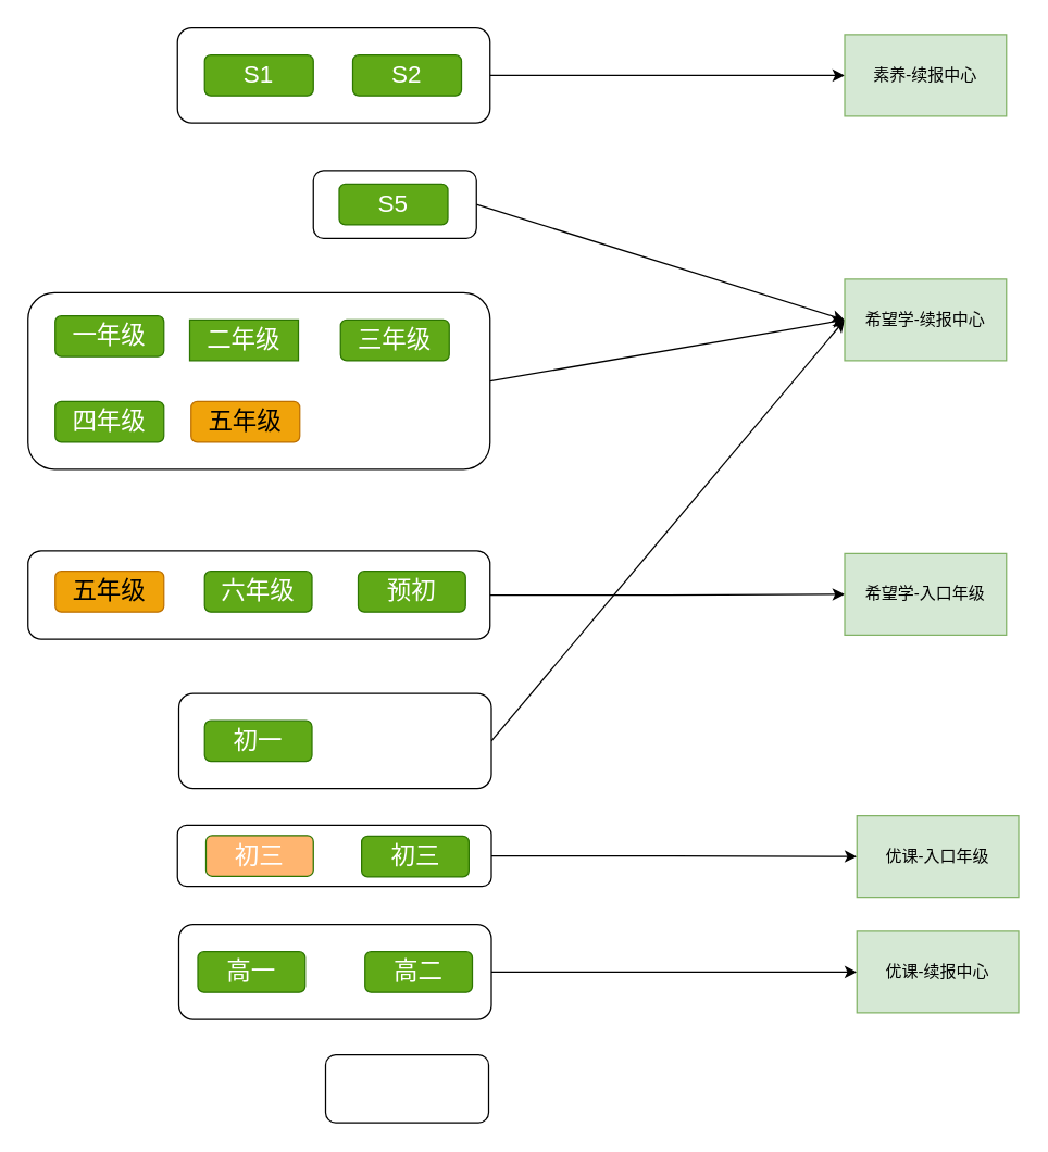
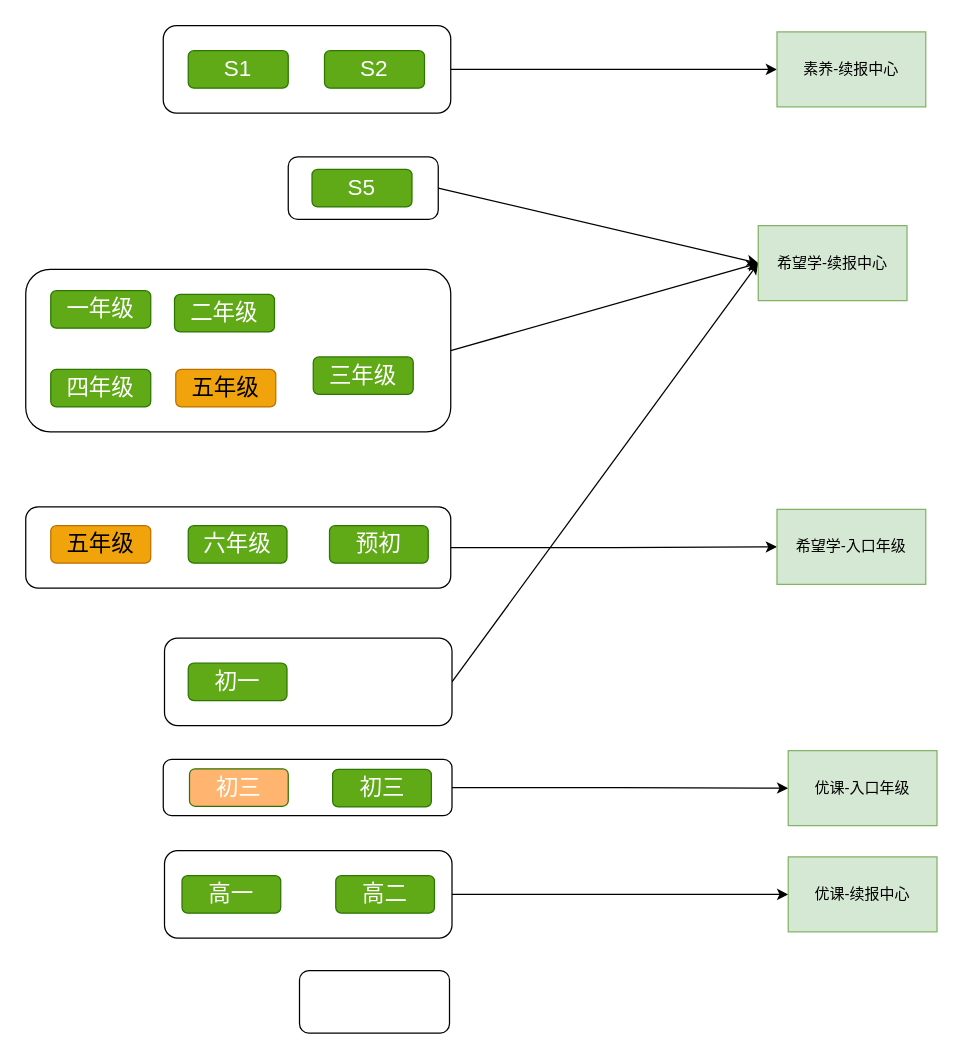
  <mxCell id="0" />
  <mxCell id="1" parent="0" />
  <mxCell id="2" value="" style="rounded=1;whiteSpace=wrap;html=1;" parent="1" vertex="1"><mxGeometry x="239" y="776" width="120" height="50" as="geometry" /></mxCell>
  <mxCell id="3" style="edgeStyle=orthogonalEdgeStyle;rounded=0;orthogonalLoop=1;jettySize=auto;html=1;exitX=1;exitY=0.5;exitDx=0;exitDy=0;" parent="1" source="4" target="20" edge="1"><mxGeometry relative="1" as="geometry" /></mxCell>
  <mxCell id="4" value="" style="rounded=1;whiteSpace=wrap;html=1;" parent="1" vertex="1"><mxGeometry x="130" y="607" width="231" height="45" as="geometry" /></mxCell>
  <mxCell id="5" style="edgeStyle=orthogonalEdgeStyle;rounded=0;orthogonalLoop=1;jettySize=auto;html=1;exitX=1;exitY=0.5;exitDx=0;exitDy=0;" parent="1" source="6" target="18" edge="1"><mxGeometry relative="1" as="geometry" /></mxCell>
  <mxCell id="6" value="" style="rounded=1;whiteSpace=wrap;html=1;" parent="1" vertex="1"><mxGeometry x="131" y="680" width="230" height="70" as="geometry" /></mxCell>
  <mxCell id="7" style="rounded=0;orthogonalLoop=1;jettySize=auto;html=1;exitX=1;exitY=0.5;exitDx=0;exitDy=0;entryX=0;entryY=0.5;entryDx=0;entryDy=0;" parent="1" source="8" target="17" edge="1"><mxGeometry relative="1" as="geometry" /></mxCell>
  <mxCell id="8" value="" style="rounded=1;whiteSpace=wrap;html=1;" parent="1" vertex="1"><mxGeometry x="131" y="510" width="230" height="70" as="geometry" /></mxCell>
  <mxCell id="9" style="edgeStyle=orthogonalEdgeStyle;rounded=0;orthogonalLoop=1;jettySize=auto;html=1;exitX=1;exitY=0.5;exitDx=0;exitDy=0;entryX=0;entryY=0.5;entryDx=0;entryDy=0;" parent="1" source="10" target="19" edge="1"><mxGeometry relative="1" as="geometry" /></mxCell>
  <mxCell id="10" value="" style="rounded=1;whiteSpace=wrap;html=1;" parent="1" vertex="1"><mxGeometry x="20" y="405" width="340" height="65" as="geometry" /></mxCell>
  <mxCell id="11" style="rounded=0;orthogonalLoop=1;jettySize=auto;html=1;exitX=1;exitY=0.5;exitDx=0;exitDy=0;entryX=0;entryY=0.5;entryDx=0;entryDy=0;" parent="1" source="12" target="17" edge="1"><mxGeometry relative="1" as="geometry" /></mxCell>
  <mxCell id="12" value="" style="rounded=1;whiteSpace=wrap;html=1;" parent="1" vertex="1"><mxGeometry x="230" y="125" width="120" height="50" as="geometry" /></mxCell>
  <mxCell id="13" style="rounded=0;orthogonalLoop=1;jettySize=auto;html=1;exitX=1;exitY=0.5;exitDx=0;exitDy=0;entryX=0;entryY=0.5;entryDx=0;entryDy=0;" parent="1" source="14" target="17" edge="1"><mxGeometry relative="1" as="geometry" /></mxCell>
  <mxCell id="14" value="" style="rounded=1;whiteSpace=wrap;html=1;" parent="1" vertex="1"><mxGeometry x="20" y="215" width="340" height="130" as="geometry" /></mxCell>
  <mxCell id="15" style="edgeStyle=orthogonalEdgeStyle;rounded=0;orthogonalLoop=1;jettySize=auto;html=1;exitX=1;exitY=0.5;exitDx=0;exitDy=0;" parent="1" source="16" target="22" edge="1"><mxGeometry relative="1" as="geometry" /></mxCell>
  <mxCell id="16" value="" style="rounded=1;whiteSpace=wrap;html=1;" parent="1" vertex="1"><mxGeometry x="130" y="20" width="230" height="70" as="geometry" /></mxCell>
- <mxCell id="17" value="希望学-续报中心" style="rounded=0;whiteSpace=wrap;html=1;fillColor=#d5e8d4;strokeColor=#82b366;" parent="1" vertex="1"><mxGeometry x="621" y="205" width="119" height="60" as="geometry" /></mxCell>
+ <mxCell id="17" value="希望学-续报中心" style="rounded=0;whiteSpace=wrap;html=1;fillColor=#d5e8d4;strokeColor=#82b366;" parent="1" vertex="1"><mxGeometry x="606" y="180" width="119" height="60" as="geometry" /></mxCell>
  <mxCell id="18" value="优课-续报中心" style="rounded=0;whiteSpace=wrap;html=1;fillColor=#d5e8d4;strokeColor=#82b366;" parent="1" vertex="1"><mxGeometry x="630" y="685" width="119" height="60" as="geometry" /></mxCell>
  <mxCell id="19" value="希望学-入口年级" style="rounded=0;whiteSpace=wrap;html=1;fillColor=#d5e8d4;strokeColor=#82b366;" parent="1" vertex="1"><mxGeometry x="621" y="407" width="119" height="60" as="geometry" /></mxCell>
  <mxCell id="20" value="优课-入口年级" style="rounded=0;whiteSpace=wrap;html=1;fillColor=#d5e8d4;strokeColor=#82b366;" parent="1" vertex="1"><mxGeometry x="630" y="600" width="119" height="60" as="geometry" /></mxCell>
  <mxCell id="21" style="edgeStyle=orthogonalEdgeStyle;rounded=0;orthogonalLoop=1;jettySize=auto;html=1;exitX=0.5;exitY=1;exitDx=0;exitDy=0;" parent="1" source="20" target="20" edge="1"><mxGeometry relative="1" as="geometry" /></mxCell>
  <mxCell id="22" value="素养-续报中心" style="rounded=0;whiteSpace=wrap;html=1;fillColor=#d5e8d4;strokeColor=#82b366;" parent="1" vertex="1"><mxGeometry x="621" y="25" width="119" height="60" as="geometry" /></mxCell>
  <mxCell id="23" value="&lt;font style=&quot;font-size: 18px;&quot;&gt;S1&lt;/font&gt;" style="rounded=1;whiteSpace=wrap;html=1;fillColor=#60a917;fontColor=#ffffff;strokeColor=#2D7600;" parent="1" vertex="1"><mxGeometry x="150" y="40" width="80" height="30" as="geometry" /></mxCell>
  <mxCell id="24" value="&lt;font style=&quot;font-size: 18px;&quot;&gt;S2&lt;/font&gt;" style="rounded=1;whiteSpace=wrap;html=1;fillColor=#60a917;fontColor=#ffffff;strokeColor=#2D7600;" parent="1" vertex="1"><mxGeometry x="259" y="40" width="80" height="30" as="geometry" /></mxCell>
  <mxCell id="25" value="&lt;font style=&quot;font-size: 18px;&quot;&gt;S5&lt;/font&gt;" style="rounded=1;whiteSpace=wrap;html=1;fillColor=#60a917;fontColor=#ffffff;strokeColor=#2D7600;" parent="1" vertex="1"><mxGeometry x="249" y="135" width="80" height="30" as="geometry" /></mxCell>
  <mxCell id="26" value="&lt;span style=&quot;font-size: 18px;&quot;&gt;一年级&lt;/span&gt;" style="rounded=1;whiteSpace=wrap;html=1;fillColor=#60a917;fontColor=#ffffff;strokeColor=#2D7600;" parent="1" vertex="1"><mxGeometry x="40" y="232" width="80" height="30" as="geometry" /></mxCell>
- <mxCell id="27" value="&lt;span style=&quot;font-size: 18px;&quot;&gt;二年级&lt;/span&gt;" style="whiteSpace=wrap;html=1;fillColor=#60a917;fontColor=#ffffff;strokeColor=#2D7600;rounded=0;" parent="1" vertex="1"><mxGeometry x="139" y="235" width="80" height="30" as="geometry" /></mxCell>
- <mxCell id="28" value="&lt;span style=&quot;font-size: 18px;&quot;&gt;三年级&lt;/span&gt;" style="rounded=1;whiteSpace=wrap;html=1;fillColor=#60a917;fontColor=#ffffff;strokeColor=#2D7600;" parent="1" vertex="1"><mxGeometry x="250" y="235" width="80" height="30" as="geometry" /></mxCell>
+ <mxCell id="27" value="&lt;span style=&quot;font-size: 18px;&quot;&gt;二年级&lt;/span&gt;" style="rounded=1;whiteSpace=wrap;html=1;fillColor=#60a917;fontColor=#ffffff;strokeColor=#2D7600;" parent="1" vertex="1"><mxGeometry x="139" y="235" width="80" height="30" as="geometry" /></mxCell>
+ <mxCell id="28" value="&lt;span style=&quot;font-size: 18px;&quot;&gt;三年级&lt;/span&gt;" style="rounded=1;whiteSpace=wrap;html=1;fillColor=#60a917;fontColor=#ffffff;strokeColor=#2D7600;" parent="1" vertex="1"><mxGeometry x="250" y="285" width="80" height="30" as="geometry" /></mxCell>
  <mxCell id="29" value="&lt;span style=&quot;font-size: 18px;&quot;&gt;四年级&lt;/span&gt;" style="rounded=1;whiteSpace=wrap;html=1;fillColor=#60a917;fontColor=#ffffff;strokeColor=#2D7600;" parent="1" vertex="1"><mxGeometry x="40" y="295" width="80" height="30" as="geometry" /></mxCell>
  <mxCell id="30" value="&lt;span style=&quot;font-size: 18px;&quot;&gt;五年级&lt;/span&gt;" style="rounded=1;whiteSpace=wrap;html=1;fillColor=#f0a30a;fontColor=#000000;strokeColor=#BD7000;" parent="1" vertex="1"><mxGeometry x="140" y="295" width="80" height="30" as="geometry" /></mxCell>
  <mxCell id="31" value="&lt;span style=&quot;font-size: 18px;&quot;&gt;六年级&lt;/span&gt;" style="rounded=1;whiteSpace=wrap;html=1;fillColor=#60a917;fontColor=#ffffff;strokeColor=#2D7600;" parent="1" vertex="1"><mxGeometry x="150" y="420" width="79" height="30" as="geometry" /></mxCell>
  <mxCell id="32" value="&lt;span style=&quot;font-size: 18px;&quot;&gt;预初&lt;/span&gt;" style="rounded=1;whiteSpace=wrap;html=1;fillColor=#60a917;fontColor=#ffffff;strokeColor=#2D7600;" parent="1" vertex="1"><mxGeometry x="263" y="420" width="79" height="30" as="geometry" /></mxCell>
  <mxCell id="33" value="&lt;span style=&quot;font-size: 18px;&quot;&gt;初一&lt;/span&gt;" style="rounded=1;whiteSpace=wrap;html=1;fillColor=#60a917;fontColor=#ffffff;strokeColor=#2D7600;" parent="1" vertex="1"><mxGeometry x="150" y="530" width="79" height="30" as="geometry" /></mxCell>
  <mxCell id="34" style="edgeStyle=orthogonalEdgeStyle;rounded=0;orthogonalLoop=1;jettySize=auto;html=1;exitX=0.5;exitY=1;exitDx=0;exitDy=0;" parent="1" source="33" target="33" edge="1"><mxGeometry relative="1" as="geometry" /></mxCell>
  <mxCell id="35" value="&lt;span style=&quot;font-size: 18px;&quot;&gt;初三&lt;/span&gt;" style="rounded=1;whiteSpace=wrap;html=1;fillColor=#60a917;fontColor=#ffffff;strokeColor=#2D7600;" parent="1" vertex="1"><mxGeometry x="265.5" y="615" width="79" height="30" as="geometry" /></mxCell>
  <mxCell id="36" value="&lt;span style=&quot;font-size: 18px;&quot;&gt;高一&lt;/span&gt;" style="rounded=1;whiteSpace=wrap;html=1;fillColor=#60a917;fontColor=#ffffff;strokeColor=#2D7600;" parent="1" vertex="1"><mxGeometry x="145" y="700" width="79" height="30" as="geometry" /></mxCell>
  <mxCell id="37" value="&lt;span style=&quot;font-size: 18px;&quot;&gt;高二&lt;/span&gt;" style="rounded=1;whiteSpace=wrap;html=1;fillColor=#60a917;fontColor=#ffffff;strokeColor=#2D7600;" parent="1" vertex="1"><mxGeometry x="268" y="700" width="79" height="30" as="geometry" /></mxCell>
  <mxCell id="38" value="&lt;span style=&quot;font-size: 18px;&quot;&gt;五年级&lt;/span&gt;" style="rounded=1;whiteSpace=wrap;html=1;fillColor=#f0a30a;fontColor=#000000;strokeColor=#BD7000;" parent="1" vertex="1"><mxGeometry x="40" y="420" width="80" height="30" as="geometry" /></mxCell>
  <mxCell id="39" value="&lt;span style=&quot;font-size: 18px;&quot;&gt;初三&lt;/span&gt;" style="rounded=1;whiteSpace=wrap;html=1;fillColor=#FFB570;fontColor=#ffffff;strokeColor=#2D7600;" vertex="1" parent="1"><mxGeometry x="151" y="614.5" width="79" height="30" as="geometry" /></mxCell>
